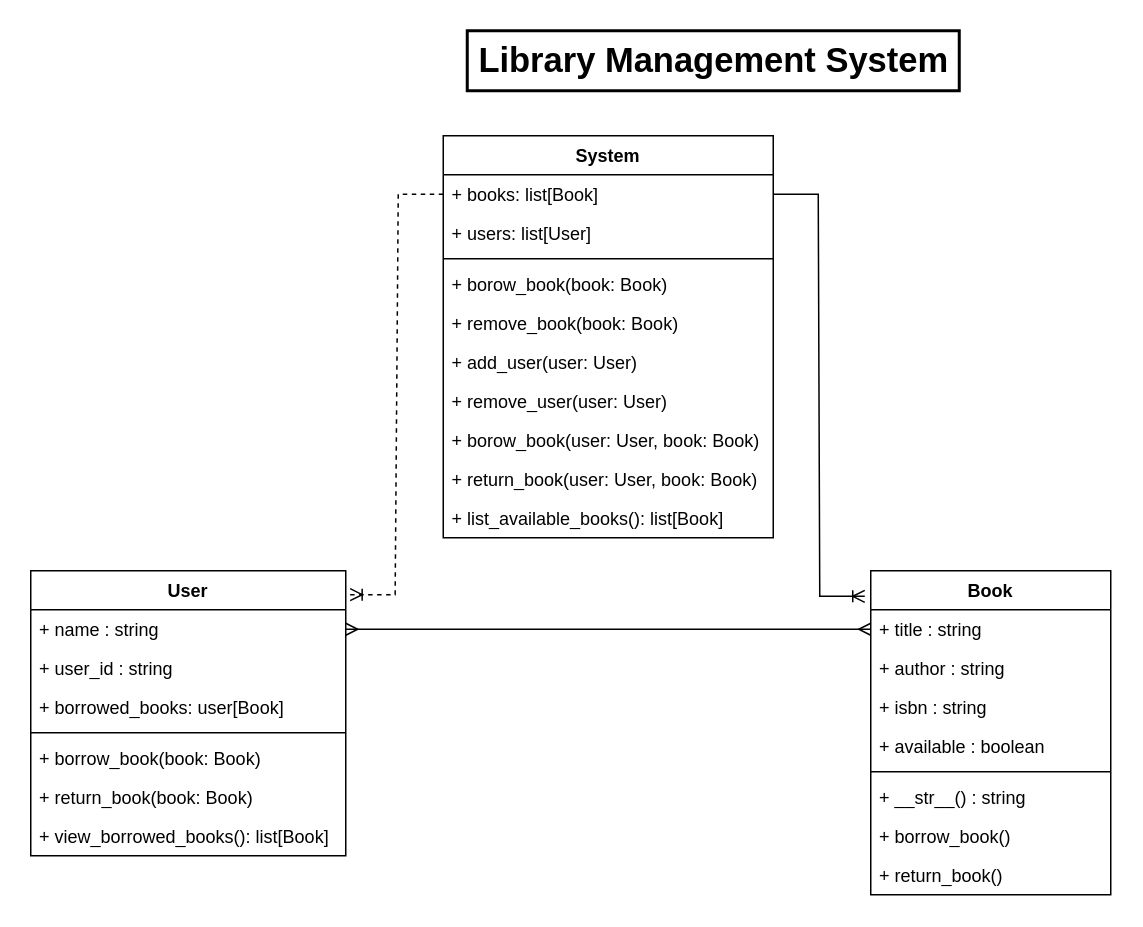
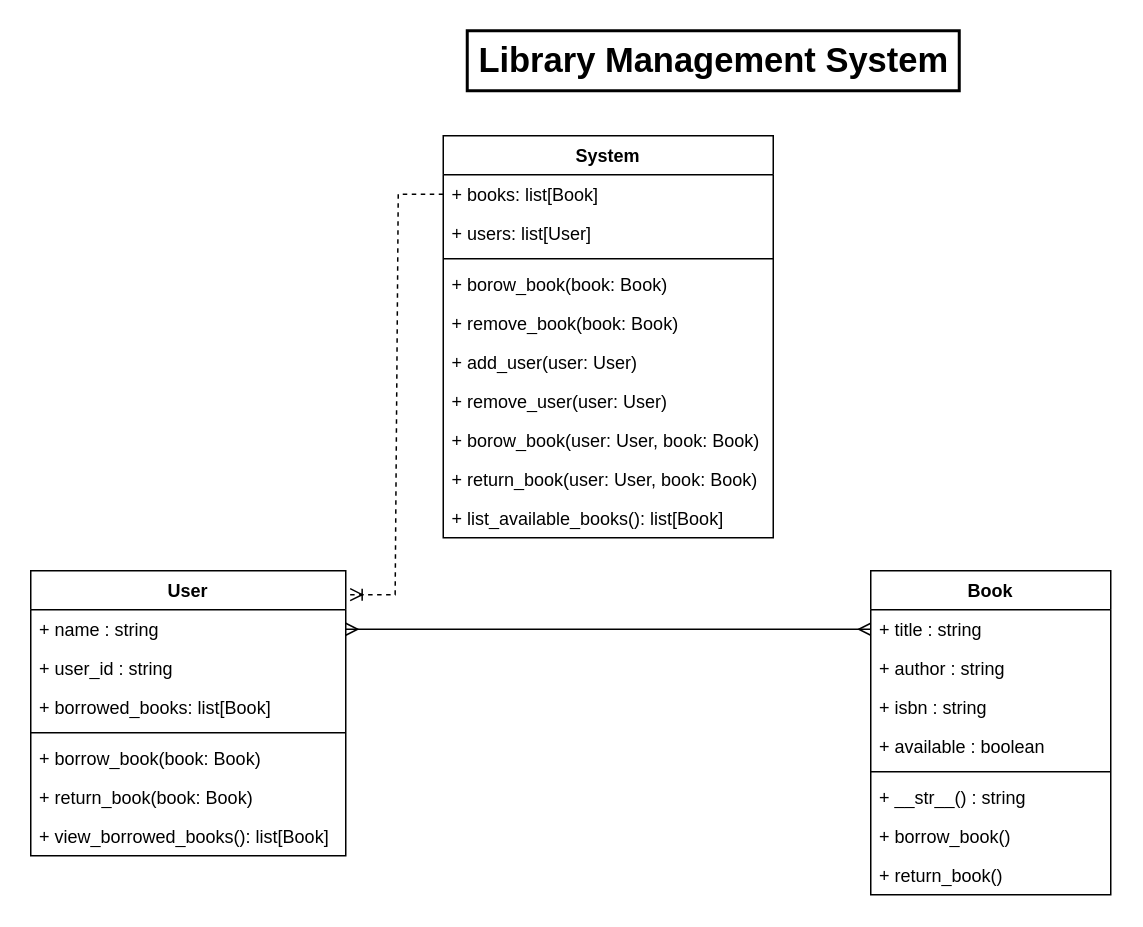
  <mxCell id="0" />
  <mxCell id="1" parent="0" />
  <mxCell id="2" value="Book" style="swimlane;fontStyle=1;align=center;verticalAlign=top;childLayout=stackLayout;horizontal=1;startSize=26;horizontalStack=0;resizeParent=1;resizeParentMax=0;resizeLast=0;collapsible=1;marginBottom=0;whiteSpace=wrap;html=1;" parent="1" vertex="1"><mxGeometry x="580" y="380" width="160" height="216" as="geometry" /></mxCell>
  <mxCell id="3" value="+ title : string" style="text;strokeColor=none;fillColor=none;align=left;verticalAlign=top;spacingLeft=4;spacingRight=4;overflow=hidden;rotatable=0;points=[[0,0.5],[1,0.5]];portConstraint=eastwest;whiteSpace=wrap;html=1;" parent="2" vertex="1"><mxGeometry y="26" width="160" height="26" as="geometry" /></mxCell>
  <mxCell id="4" value="+ author : string" style="text;strokeColor=none;fillColor=none;align=left;verticalAlign=top;spacingLeft=4;spacingRight=4;overflow=hidden;rotatable=0;points=[[0,0.5],[1,0.5]];portConstraint=eastwest;whiteSpace=wrap;html=1;" parent="2" vertex="1"><mxGeometry y="52" width="160" height="26" as="geometry" /></mxCell>
  <mxCell id="5" value="+ isbn : string" style="text;strokeColor=none;fillColor=none;align=left;verticalAlign=top;spacingLeft=4;spacingRight=4;overflow=hidden;rotatable=0;points=[[0,0.5],[1,0.5]];portConstraint=eastwest;whiteSpace=wrap;html=1;" parent="2" vertex="1"><mxGeometry y="78" width="160" height="26" as="geometry" /></mxCell>
  <mxCell id="6" value="+ available : boolean" style="text;strokeColor=none;fillColor=none;align=left;verticalAlign=top;spacingLeft=4;spacingRight=4;overflow=hidden;rotatable=0;points=[[0,0.5],[1,0.5]];portConstraint=eastwest;whiteSpace=wrap;html=1;" parent="2" vertex="1"><mxGeometry y="104" width="160" height="26" as="geometry" /></mxCell>
  <mxCell id="7" value="" style="line;strokeWidth=1;fillColor=none;align=left;verticalAlign=middle;spacingTop=-1;spacingLeft=3;spacingRight=3;rotatable=0;labelPosition=right;points=[];portConstraint=eastwest;strokeColor=inherit;" parent="2" vertex="1"><mxGeometry y="130" width="160" height="8" as="geometry" /></mxCell>
  <mxCell id="8" value="+ __str__() : string" style="text;strokeColor=none;fillColor=none;align=left;verticalAlign=top;spacingLeft=4;spacingRight=4;overflow=hidden;rotatable=0;points=[[0,0.5],[1,0.5]];portConstraint=eastwest;whiteSpace=wrap;html=1;" parent="2" vertex="1"><mxGeometry y="138" width="160" height="26" as="geometry" /></mxCell>
  <mxCell id="9" value="+ borrow_book()&amp;nbsp; " style="text;strokeColor=none;fillColor=none;align=left;verticalAlign=top;spacingLeft=4;spacingRight=4;overflow=hidden;rotatable=0;points=[[0,0.5],[1,0.5]];portConstraint=eastwest;whiteSpace=wrap;html=1;" parent="2" vertex="1"><mxGeometry y="164" width="160" height="26" as="geometry" /></mxCell>
  <mxCell id="10" value="+ return_book()" style="text;strokeColor=none;fillColor=none;align=left;verticalAlign=top;spacingLeft=4;spacingRight=4;overflow=hidden;rotatable=0;points=[[0,0.5],[1,0.5]];portConstraint=eastwest;whiteSpace=wrap;html=1;" parent="2" vertex="1"><mxGeometry y="190" width="160" height="26" as="geometry" /></mxCell>
  <mxCell id="11" value="User" style="swimlane;fontStyle=1;align=center;verticalAlign=top;childLayout=stackLayout;horizontal=1;startSize=26;horizontalStack=0;resizeParent=1;resizeParentMax=0;resizeLast=0;collapsible=1;marginBottom=0;whiteSpace=wrap;html=1;" parent="1" vertex="1"><mxGeometry x="20" y="380" width="210" height="190" as="geometry" /></mxCell>
  <mxCell id="12" value="+ name : string" style="text;strokeColor=none;fillColor=none;align=left;verticalAlign=top;spacingLeft=4;spacingRight=4;overflow=hidden;rotatable=0;points=[[0,0.5],[1,0.5]];portConstraint=eastwest;whiteSpace=wrap;html=1;" parent="11" vertex="1"><mxGeometry y="26" width="210" height="26" as="geometry" /></mxCell>
  <mxCell id="13" value="+ user_id : string" style="text;strokeColor=none;fillColor=none;align=left;verticalAlign=top;spacingLeft=4;spacingRight=4;overflow=hidden;rotatable=0;points=[[0,0.5],[1,0.5]];portConstraint=eastwest;whiteSpace=wrap;html=1;" parent="11" vertex="1"><mxGeometry y="52" width="210" height="26" as="geometry" /></mxCell>
- <mxCell id="14" value="+ borrowed_books: user[Book]" style="text;strokeColor=none;fillColor=none;align=left;verticalAlign=top;spacingLeft=4;spacingRight=4;overflow=hidden;rotatable=0;points=[[0,0.5],[1,0.5]];portConstraint=eastwest;whiteSpace=wrap;html=1;" parent="11" vertex="1"><mxGeometry y="78" width="210" height="26" as="geometry" /></mxCell>
+ <mxCell id="14" value="+ borrowed_books: list[Book]" style="text;strokeColor=none;fillColor=none;align=left;verticalAlign=top;spacingLeft=4;spacingRight=4;overflow=hidden;rotatable=0;points=[[0,0.5],[1,0.5]];portConstraint=eastwest;whiteSpace=wrap;html=1;" parent="11" vertex="1"><mxGeometry y="78" width="210" height="26" as="geometry" /></mxCell>
  <mxCell id="15" value="" style="line;strokeWidth=1;fillColor=none;align=left;verticalAlign=middle;spacingTop=-1;spacingLeft=3;spacingRight=3;rotatable=0;labelPosition=right;points=[];portConstraint=eastwest;strokeColor=inherit;" parent="11" vertex="1"><mxGeometry y="104" width="210" height="8" as="geometry" /></mxCell>
  <mxCell id="16" value="+ borrow_book(book: Book)" style="text;strokeColor=none;fillColor=none;align=left;verticalAlign=top;spacingLeft=4;spacingRight=4;overflow=hidden;rotatable=0;points=[[0,0.5],[1,0.5]];portConstraint=eastwest;whiteSpace=wrap;html=1;" parent="11" vertex="1"><mxGeometry y="112" width="210" height="26" as="geometry" /></mxCell>
  <mxCell id="17" value="+ return_book(book: Book)" style="text;strokeColor=none;fillColor=none;align=left;verticalAlign=top;spacingLeft=4;spacingRight=4;overflow=hidden;rotatable=0;points=[[0,0.5],[1,0.5]];portConstraint=eastwest;whiteSpace=wrap;html=1;" parent="11" vertex="1"><mxGeometry y="138" width="210" height="26" as="geometry" /></mxCell>
  <mxCell id="18" value="+ view_borrowed_books(): list[Book]" style="text;strokeColor=none;fillColor=none;align=left;verticalAlign=top;spacingLeft=4;spacingRight=4;overflow=hidden;rotatable=0;points=[[0,0.5],[1,0.5]];portConstraint=eastwest;whiteSpace=wrap;html=1;" parent="11" vertex="1"><mxGeometry y="164" width="210" height="26" as="geometry" /></mxCell>
  <mxCell id="19" value="System" style="swimlane;fontStyle=1;align=center;verticalAlign=top;childLayout=stackLayout;horizontal=1;startSize=26;horizontalStack=0;resizeParent=1;resizeParentMax=0;resizeLast=0;collapsible=1;marginBottom=0;whiteSpace=wrap;html=1;" parent="1" vertex="1"><mxGeometry x="295" y="90" width="220" height="268" as="geometry" /></mxCell>
  <mxCell id="20" value="+ books: list[Book]" style="text;strokeColor=none;fillColor=none;align=left;verticalAlign=top;spacingLeft=4;spacingRight=4;overflow=hidden;rotatable=0;points=[[0,0.5],[1,0.5]];portConstraint=eastwest;whiteSpace=wrap;html=1;" vertex="1" parent="19"><mxGeometry y="26" width="220" height="26" as="geometry" /></mxCell>
  <mxCell id="21" value="+ users: list[User]" style="text;strokeColor=none;fillColor=none;align=left;verticalAlign=top;spacingLeft=4;spacingRight=4;overflow=hidden;rotatable=0;points=[[0,0.5],[1,0.5]];portConstraint=eastwest;whiteSpace=wrap;html=1;" parent="19" vertex="1"><mxGeometry y="52" width="220" height="26" as="geometry" /></mxCell>
  <mxCell id="22" value="" style="line;strokeWidth=1;fillColor=none;align=left;verticalAlign=middle;spacingTop=-1;spacingLeft=3;spacingRight=3;rotatable=0;labelPosition=right;points=[];portConstraint=eastwest;strokeColor=inherit;" parent="19" vertex="1"><mxGeometry y="78" width="220" height="8" as="geometry" /></mxCell>
  <mxCell id="23" value="+ borow_book(book: Book)" style="text;strokeColor=none;fillColor=none;align=left;verticalAlign=top;spacingLeft=4;spacingRight=4;overflow=hidden;rotatable=0;points=[[0,0.5],[1,0.5]];portConstraint=eastwest;whiteSpace=wrap;html=1;" vertex="1" parent="19"><mxGeometry y="86" width="220" height="26" as="geometry" /></mxCell>
  <mxCell id="24" value="+ remove_book(book: Book)" style="text;strokeColor=none;fillColor=none;align=left;verticalAlign=top;spacingLeft=4;spacingRight=4;overflow=hidden;rotatable=0;points=[[0,0.5],[1,0.5]];portConstraint=eastwest;whiteSpace=wrap;html=1;" vertex="1" parent="19"><mxGeometry y="112" width="220" height="26" as="geometry" /></mxCell>
  <mxCell id="25" value="+ add_user(user: User)" style="text;strokeColor=none;fillColor=none;align=left;verticalAlign=top;spacingLeft=4;spacingRight=4;overflow=hidden;rotatable=0;points=[[0,0.5],[1,0.5]];portConstraint=eastwest;whiteSpace=wrap;html=1;" vertex="1" parent="19"><mxGeometry y="138" width="220" height="26" as="geometry" /></mxCell>
  <mxCell id="26" value="+ remove_user(user: User)" style="text;strokeColor=none;fillColor=none;align=left;verticalAlign=top;spacingLeft=4;spacingRight=4;overflow=hidden;rotatable=0;points=[[0,0.5],[1,0.5]];portConstraint=eastwest;whiteSpace=wrap;html=1;" vertex="1" parent="19"><mxGeometry y="164" width="220" height="26" as="geometry" /></mxCell>
  <mxCell id="27" value="+ borow_book(user: User, book: Book)" style="text;strokeColor=none;fillColor=none;align=left;verticalAlign=top;spacingLeft=4;spacingRight=4;overflow=hidden;rotatable=0;points=[[0,0.5],[1,0.5]];portConstraint=eastwest;whiteSpace=wrap;html=1;" vertex="1" parent="19"><mxGeometry y="190" width="220" height="26" as="geometry" /></mxCell>
  <mxCell id="28" value="+ return_book(user: User, book: Book)" style="text;strokeColor=none;fillColor=none;align=left;verticalAlign=top;spacingLeft=4;spacingRight=4;overflow=hidden;rotatable=0;points=[[0,0.5],[1,0.5]];portConstraint=eastwest;whiteSpace=wrap;html=1;" vertex="1" parent="19"><mxGeometry y="216" width="220" height="26" as="geometry" /></mxCell>
  <mxCell id="29" value="+ list_available_books(): list[Book]" style="text;strokeColor=none;fillColor=none;align=left;verticalAlign=top;spacingLeft=4;spacingRight=4;overflow=hidden;rotatable=0;points=[[0,0.5],[1,0.5]];portConstraint=eastwest;whiteSpace=wrap;html=1;" parent="19" vertex="1"><mxGeometry y="242" width="220" height="26" as="geometry" /></mxCell>
  <mxCell id="30" value="&lt;font style=&quot;font-size: 23px;&quot;&gt;Library Management System&lt;/font&gt;" style="text;align=center;fontStyle=1;verticalAlign=middle;spacingLeft=3;spacingRight=3;strokeColor=default;rotatable=0;points=[[0,0.5],[1,0.5]];portConstraint=eastwest;html=1;strokeWidth=2;" parent="1" vertex="1"><mxGeometry x="311" y="20" width="328" height="40" as="geometry" /></mxCell>
  <mxCell id="31" value="" style="edgeStyle=entityRelationEdgeStyle;fontSize=12;html=1;endArrow=ERoneToMany;rounded=0;movable=1;resizable=1;rotatable=1;deletable=1;editable=1;locked=0;connectable=1;entryX=1.014;entryY=0.084;entryDx=0;entryDy=0;exitX=0;exitY=0.5;exitDx=0;exitDy=0;entryPerimeter=0;dashed=1;" edge="1" parent="1" source="20" target="11"><mxGeometry width="100" height="100" relative="1" as="geometry"><mxPoint x="400" y="360" as="sourcePoint" /><mxPoint x="101" y="320" as="targetPoint" /><Array as="points"><mxPoint x="260" y="347.01" /></Array></mxGeometry></mxCell>
- <mxCell id="32" value="" style="edgeStyle=entityRelationEdgeStyle;fontSize=12;html=1;endArrow=ERoneToMany;rounded=0;movable=1;resizable=1;rotatable=1;deletable=1;editable=1;locked=0;connectable=1;exitX=1;exitY=0.5;exitDx=0;exitDy=0;entryX=-0.025;entryY=0.079;entryDx=0;entryDy=0;entryPerimeter=0;" edge="1" parent="1" source="20" target="2"><mxGeometry width="100" height="100" relative="1" as="geometry"><mxPoint x="630" y="180" as="sourcePoint" /><mxPoint x="560" y="400" as="targetPoint" /><Array as="points"><mxPoint x="595" y="398.01" /></Array></mxGeometry></mxCell>
  <mxCell id="33" value="" style="edgeStyle=entityRelationEdgeStyle;fontSize=12;html=1;endArrow=ERmany;startArrow=ERmany;rounded=0;exitX=1;exitY=0.5;exitDx=0;exitDy=0;entryX=0;entryY=0.5;entryDx=0;entryDy=0;" edge="1" parent="1" source="12" target="3"><mxGeometry width="100" height="100" relative="1" as="geometry"><mxPoint x="230" y="370" as="sourcePoint" /><mxPoint x="330" y="270" as="targetPoint" /><Array as="points"><mxPoint x="320" y="430" /></Array></mxGeometry></mxCell>
